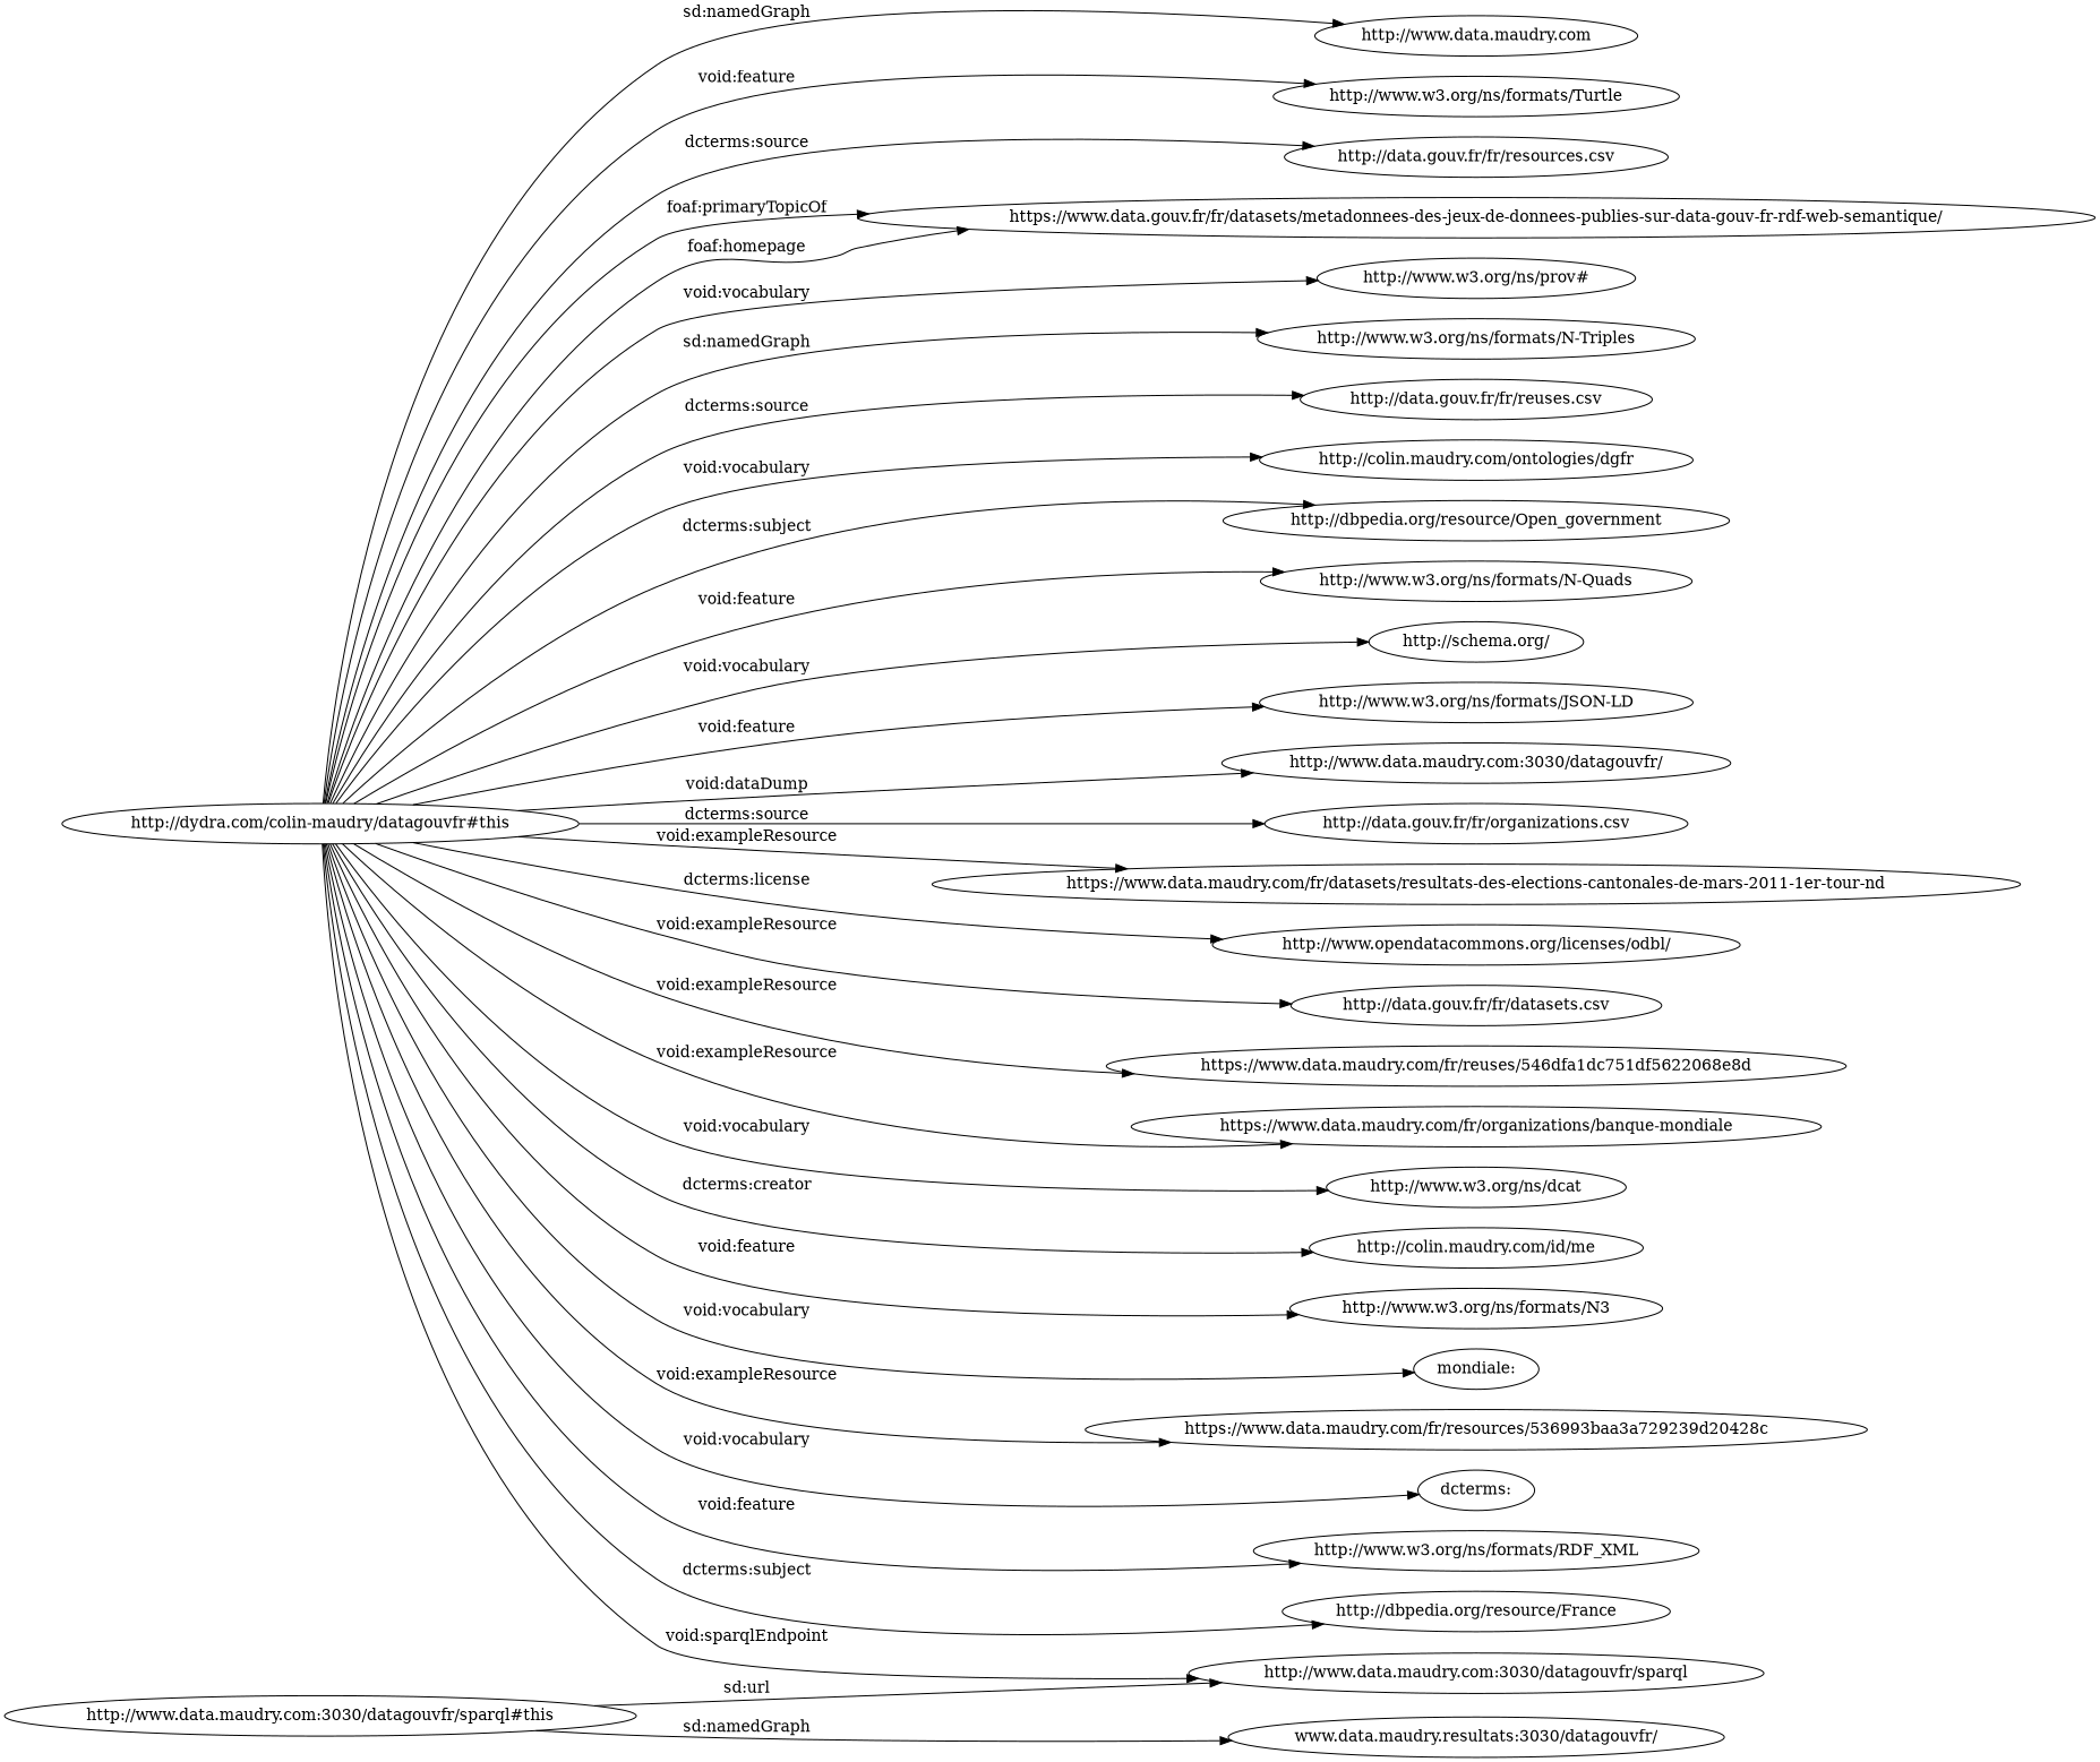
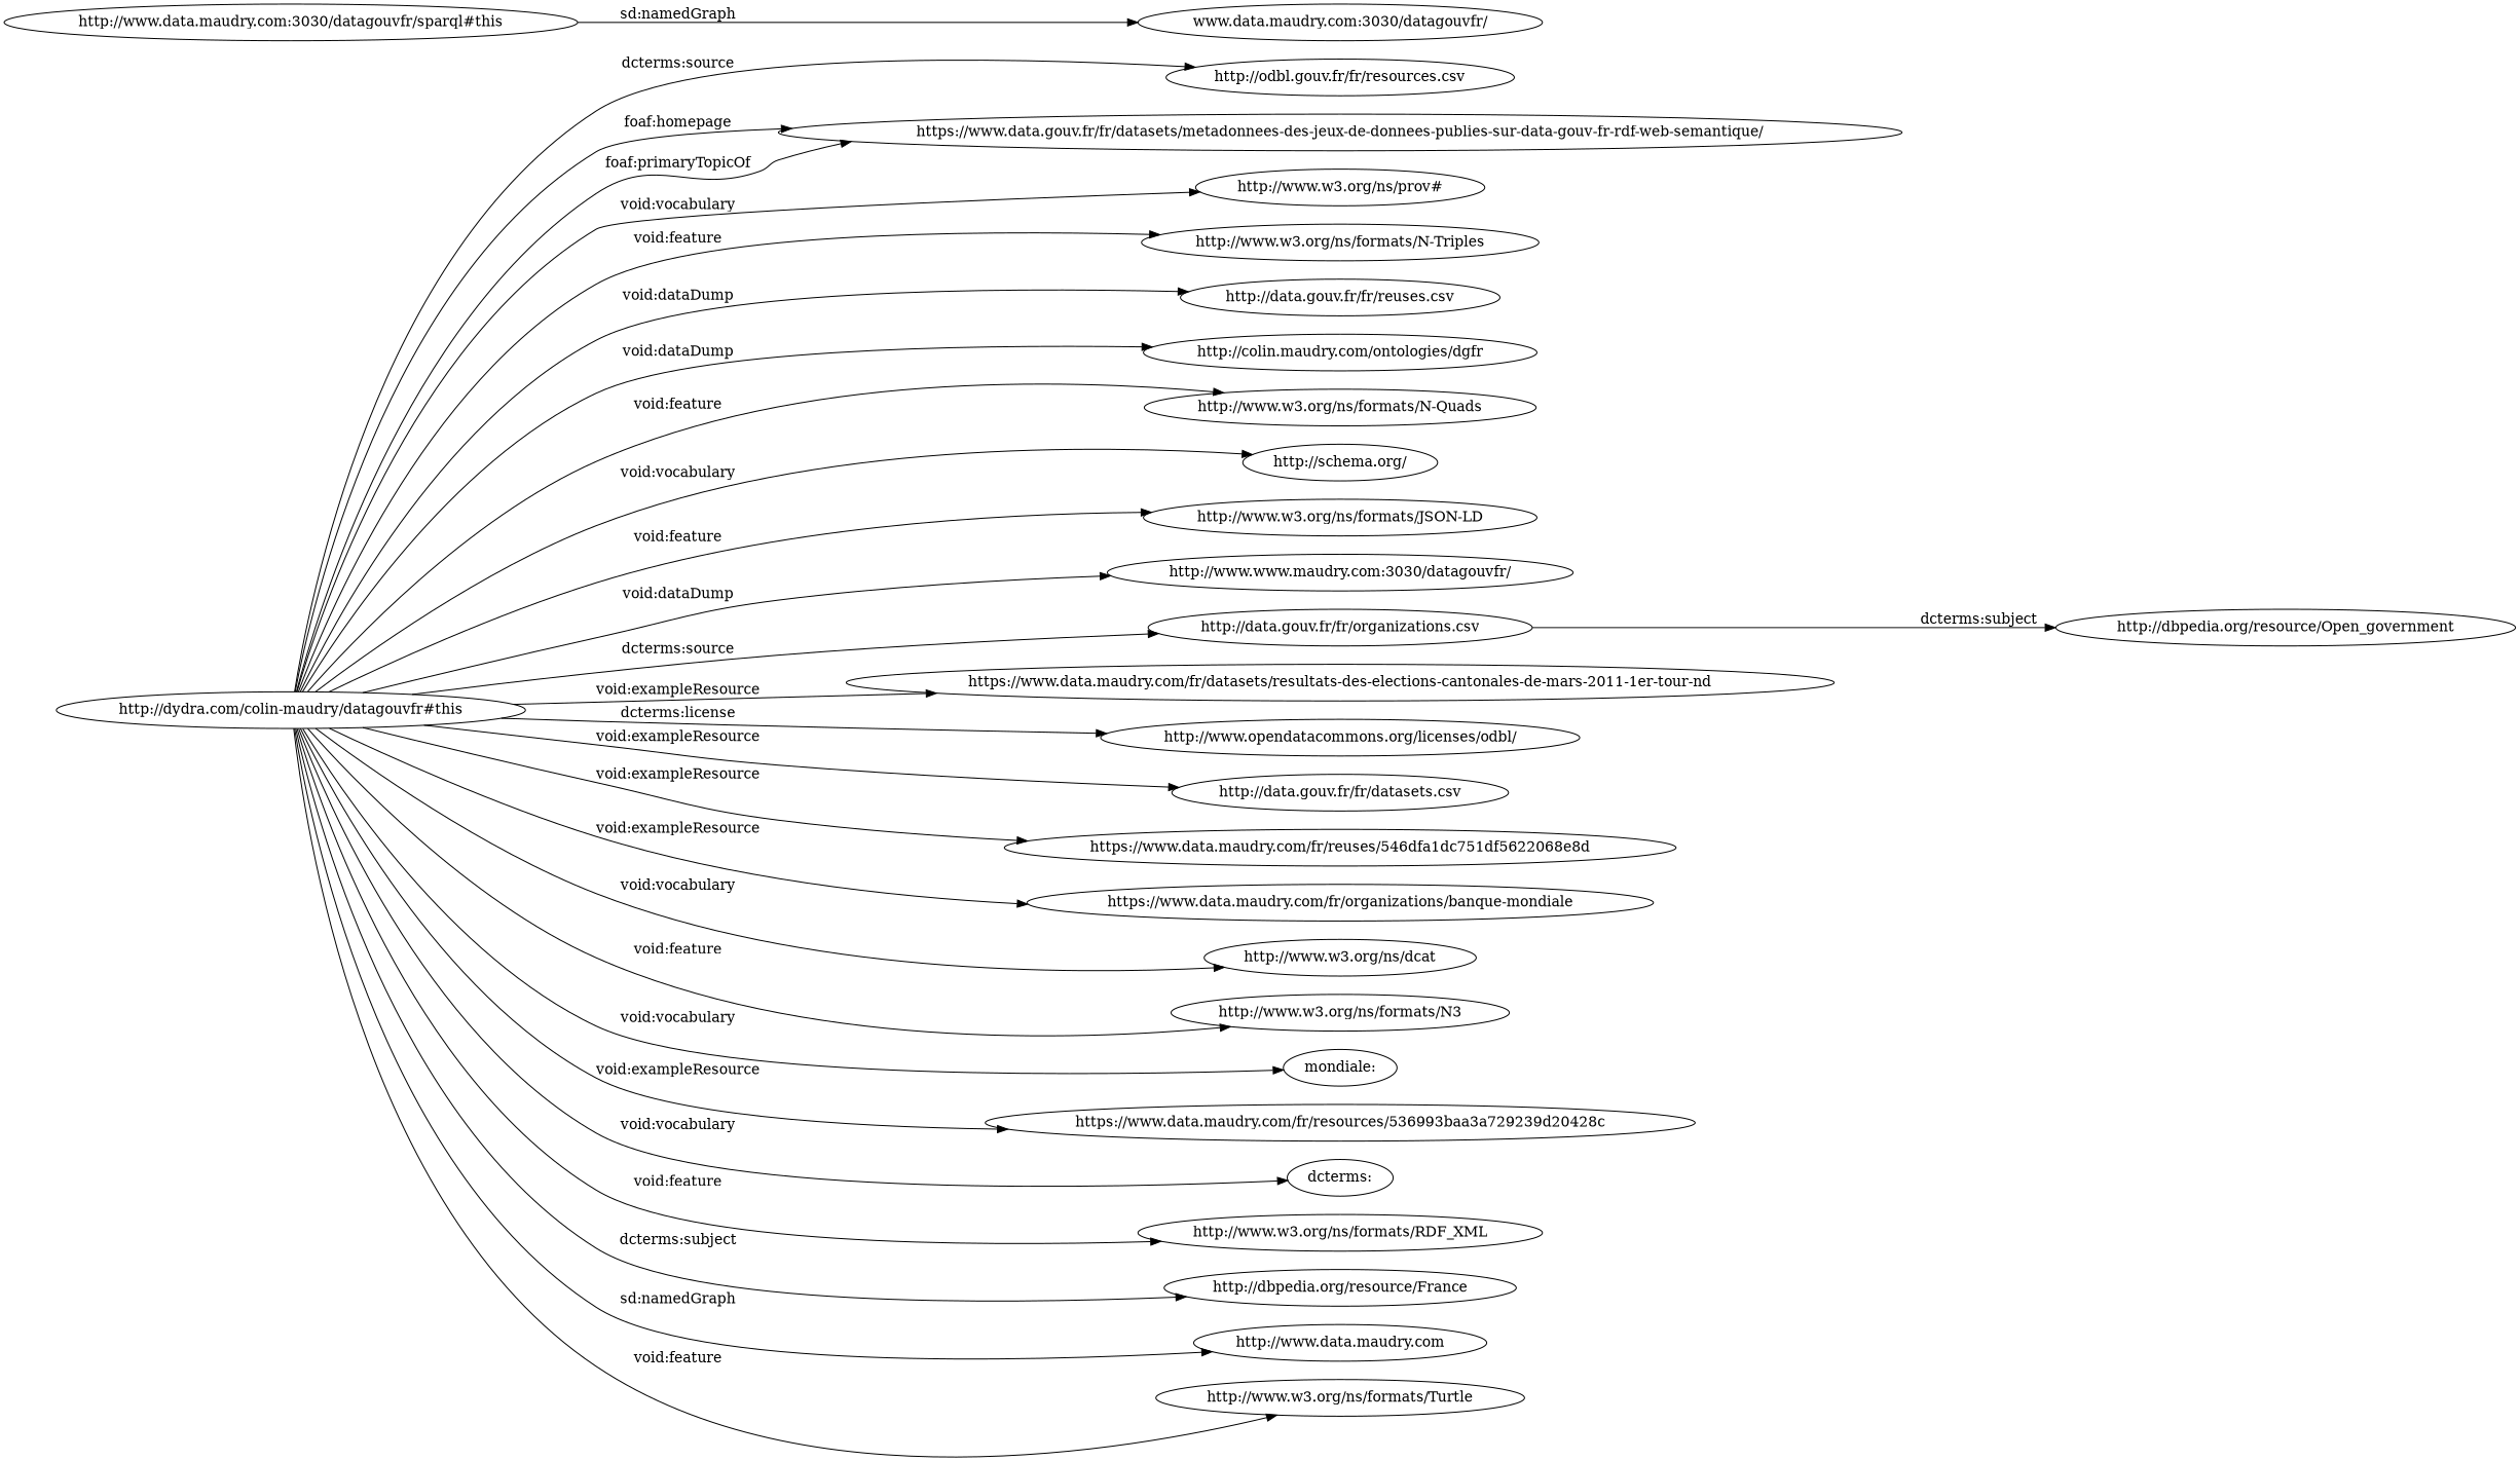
  digraph {
    rankdir=LR
    "http://dydra.com/colin-maudry/datagouvfr#this"
-   "http://data.gouv.fr/fr/resources.csv"
+   "http://data.gouv.fr/fr/resources.csv" [label="http://odbl.gouv.fr/fr/resources.csv"]
    "https://www.data.gouv.fr/fr/datasets/metadonnees-des-jeux-de-donnees-publies-sur-data-gouv-fr-rdf-web-semantique/"
    "http://www.w3.org/ns/prov#"
    "http://www.w3.org/ns/formats/N-Triples"
    "http://data.gouv.fr/fr/reuses.csv"
    "http://colin.maudry.com/ontologies/dgfr"
    "http://dbpedia.org/resource/Open_government"
    "http://www.w3.org/ns/formats/N-Quads"
    "http://schema.org/"
    "http://www.w3.org/ns/formats/JSON-LD"
-   "http://www.data.maudry.com:3030/datagouvfr/"
+   "http://www.data.maudry.com:3030/datagouvfr/" [label="http://www.www.maudry.com:3030/datagouvfr/"]
    "http://data.gouv.fr/fr/organizations.csv"
    "https://www.data.maudry.com/fr/datasets/resultats-des-elections-cantonales-de-mars-2011-1er-tour-nd"
    "http://www.opendatacommons.org/licenses/odbl/"
    "http://data.gouv.fr/fr/datasets.csv"
    "https://www.data.maudry.com/fr/reuses/546dfa1dc751df5622068e8d"
    "https://www.data.maudry.com/fr/organizations/banque-mondiale"
    "http://www.w3.org/ns/dcat"
-   "http://colin.maudry.com/id/me"
    "http://www.w3.org/ns/formats/N3"
    n22 [label="mondiale:"]
    "https://www.data.maudry.com/fr/resources/536993baa3a729239d20428c"
-   "http://www.data.maudry.com:3030/datagouvfr/sparql"
    "dcterms:"
    "http://www.w3.org/ns/formats/RDF_XML"
    "http://dbpedia.org/resource/France"
    "http://www.data.maudry.com"
    "http://www.w3.org/ns/formats/Turtle"
    "http://www.data.maudry.com:3030/datagouvfr/sparql#this"
-   "www.data.maudry.com:3030/datagouvfr/" [label="www.data.maudry.resultats:3030/datagouvfr/"]
+   "www.data.maudry.com:3030/datagouvfr/"
    "http://dydra.com/colin-maudry/datagouvfr#this" -> "http://data.gouv.fr/fr/resources.csv" [label="dcterms:source"]
    "http://dydra.com/colin-maudry/datagouvfr#this" -> "https://www.data.gouv.fr/fr/datasets/metadonnees-des-jeux-de-donnees-publies-sur-data-gouv-fr-rdf-web-semantique/" [label="foaf:homepage"]
    "http://dydra.com/colin-maudry/datagouvfr#this" -> "https://www.data.gouv.fr/fr/datasets/metadonnees-des-jeux-de-donnees-publies-sur-data-gouv-fr-rdf-web-semantique/" [label="foaf:primaryTopicOf"]
    "http://dydra.com/colin-maudry/datagouvfr#this" -> "http://www.w3.org/ns/prov#" [label="void:vocabulary"]
-   "http://dydra.com/colin-maudry/datagouvfr#this" -> "http://www.w3.org/ns/formats/N-Triples" [label="sd:namedGraph"]
-   "http://dydra.com/colin-maudry/datagouvfr#this" -> "http://data.gouv.fr/fr/reuses.csv" [label="dcterms:source"]
-   "http://dydra.com/colin-maudry/datagouvfr#this" -> "http://colin.maudry.com/ontologies/dgfr" [label="void:vocabulary"]
-   "http://dydra.com/colin-maudry/datagouvfr#this" -> "http://dbpedia.org/resource/Open_government" [label="dcterms:subject"]
+   "http://dydra.com/colin-maudry/datagouvfr#this" -> "http://www.w3.org/ns/formats/N-Triples" [label="void:feature"]
+   "http://dydra.com/colin-maudry/datagouvfr#this" -> "http://data.gouv.fr/fr/reuses.csv" [label="void:dataDump"]
+   "http://dydra.com/colin-maudry/datagouvfr#this" -> "http://colin.maudry.com/ontologies/dgfr" [label="void:dataDump"]
+   "http://data.gouv.fr/fr/organizations.csv" -> "http://dbpedia.org/resource/Open_government" [label="dcterms:subject"]
    "http://dydra.com/colin-maudry/datagouvfr#this" -> "http://www.w3.org/ns/formats/N-Quads" [label="void:feature"]
    "http://dydra.com/colin-maudry/datagouvfr#this" -> "http://schema.org/" [label="void:vocabulary"]
    "http://dydra.com/colin-maudry/datagouvfr#this" -> "http://www.w3.org/ns/formats/JSON-LD" [label="void:feature"]
    "http://dydra.com/colin-maudry/datagouvfr#this" -> "http://www.data.maudry.com:3030/datagouvfr/" [label="void:dataDump"]
    "http://dydra.com/colin-maudry/datagouvfr#this" -> "http://data.gouv.fr/fr/organizations.csv" [label="dcterms:source"]
    "http://dydra.com/colin-maudry/datagouvfr#this" -> "https://www.data.maudry.com/fr/datasets/resultats-des-elections-cantonales-de-mars-2011-1er-tour-nd" [label="void:exampleResource"]
    "http://dydra.com/colin-maudry/datagouvfr#this" -> "http://www.opendatacommons.org/licenses/odbl/" [label="dcterms:license"]
    "http://dydra.com/colin-maudry/datagouvfr#this" -> "http://data.gouv.fr/fr/datasets.csv" [label="void:exampleResource"]
    "http://dydra.com/colin-maudry/datagouvfr#this" -> "https://www.data.maudry.com/fr/reuses/546dfa1dc751df5622068e8d" [label="void:exampleResource"]
    "http://dydra.com/colin-maudry/datagouvfr#this" -> "https://www.data.maudry.com/fr/organizations/banque-mondiale" [label="void:exampleResource"]
    "http://dydra.com/colin-maudry/datagouvfr#this" -> "http://www.w3.org/ns/dcat" [label="void:vocabulary"]
-   "http://dydra.com/colin-maudry/datagouvfr#this" -> "http://colin.maudry.com/id/me" [label="dcterms:creator"]
    "http://dydra.com/colin-maudry/datagouvfr#this" -> "http://www.w3.org/ns/formats/N3" [label="void:feature"]
    "http://dydra.com/colin-maudry/datagouvfr#this" -> n22 [label="void:vocabulary"]
    "http://dydra.com/colin-maudry/datagouvfr#this" -> "https://www.data.maudry.com/fr/resources/536993baa3a729239d20428c" [label="void:exampleResource"]
-   "http://dydra.com/colin-maudry/datagouvfr#this" -> "http://www.data.maudry.com:3030/datagouvfr/sparql" [label="void:sparqlEndpoint"]
    "http://dydra.com/colin-maudry/datagouvfr#this" -> "dcterms:" [label="void:vocabulary"]
    "http://dydra.com/colin-maudry/datagouvfr#this" -> "http://www.w3.org/ns/formats/RDF_XML" [label="void:feature"]
    "http://dydra.com/colin-maudry/datagouvfr#this" -> "http://dbpedia.org/resource/France" [label="dcterms:subject"]
    "http://dydra.com/colin-maudry/datagouvfr#this" -> "http://www.data.maudry.com" [label="sd:namedGraph"]
    "http://dydra.com/colin-maudry/datagouvfr#this" -> "http://www.w3.org/ns/formats/Turtle" [label="void:feature"]
-   "http://www.data.maudry.com:3030/datagouvfr/sparql#this" -> "http://www.data.maudry.com:3030/datagouvfr/sparql" [label="sd:url"]
    "http://www.data.maudry.com:3030/datagouvfr/sparql#this" -> "www.data.maudry.com:3030/datagouvfr/" [label="sd:namedGraph"]
  }
